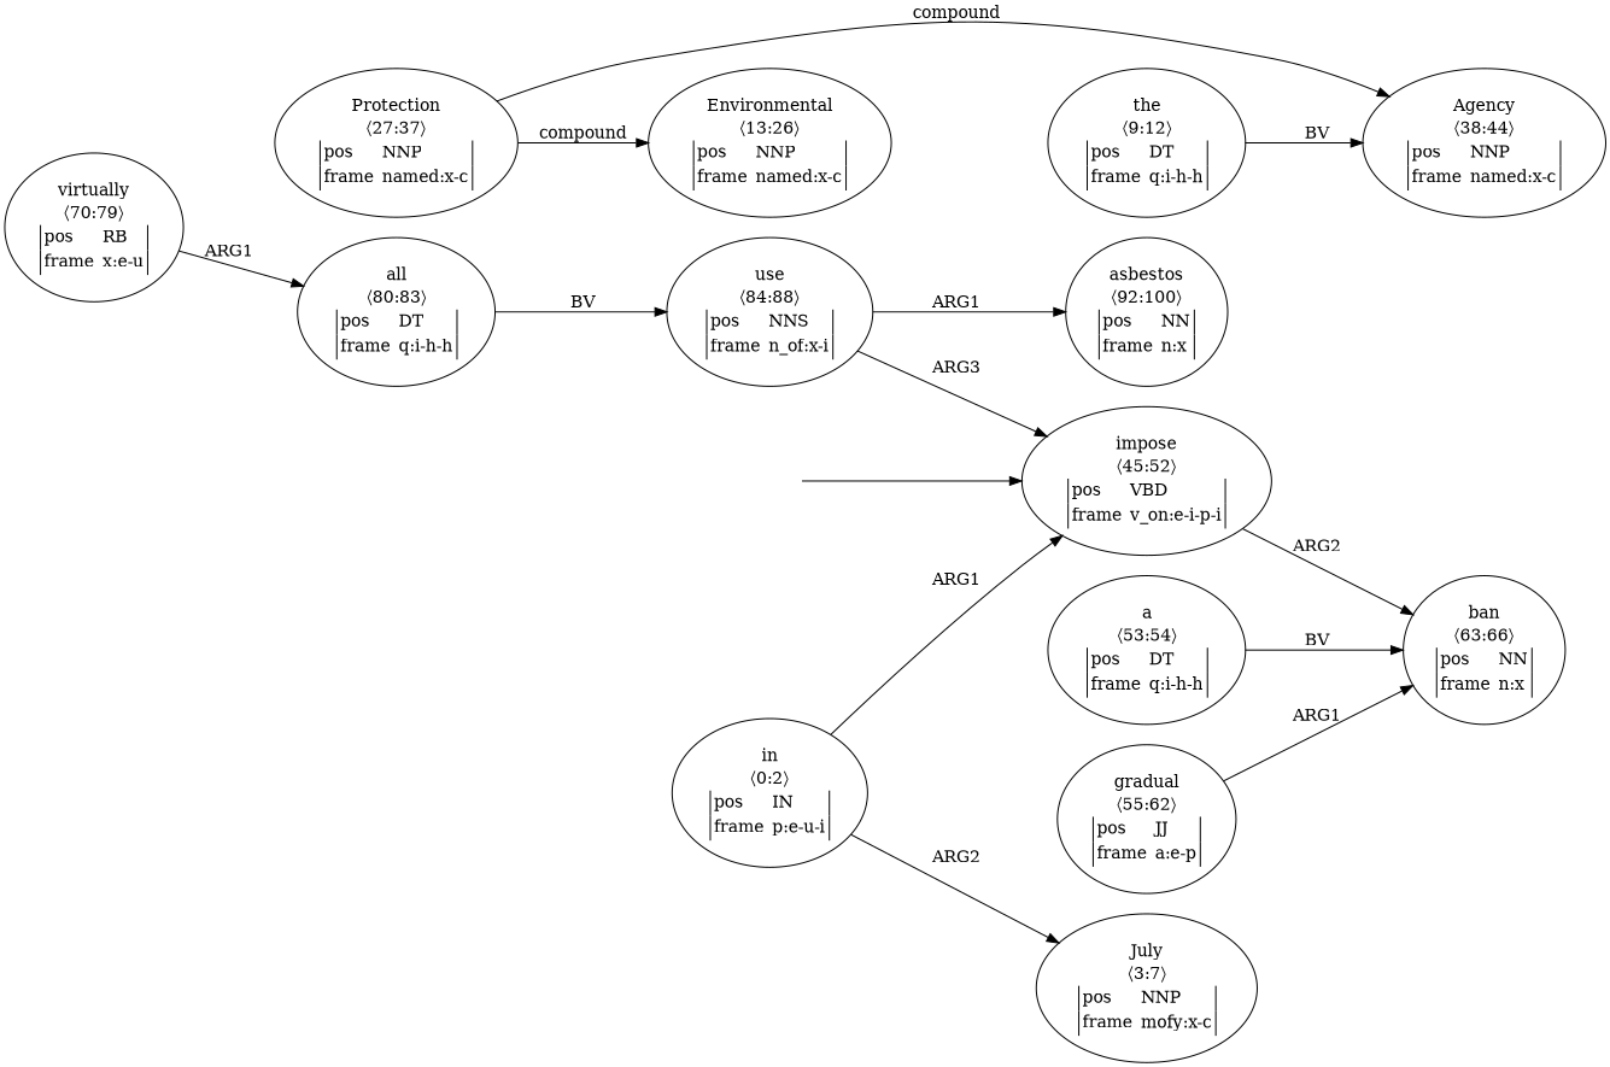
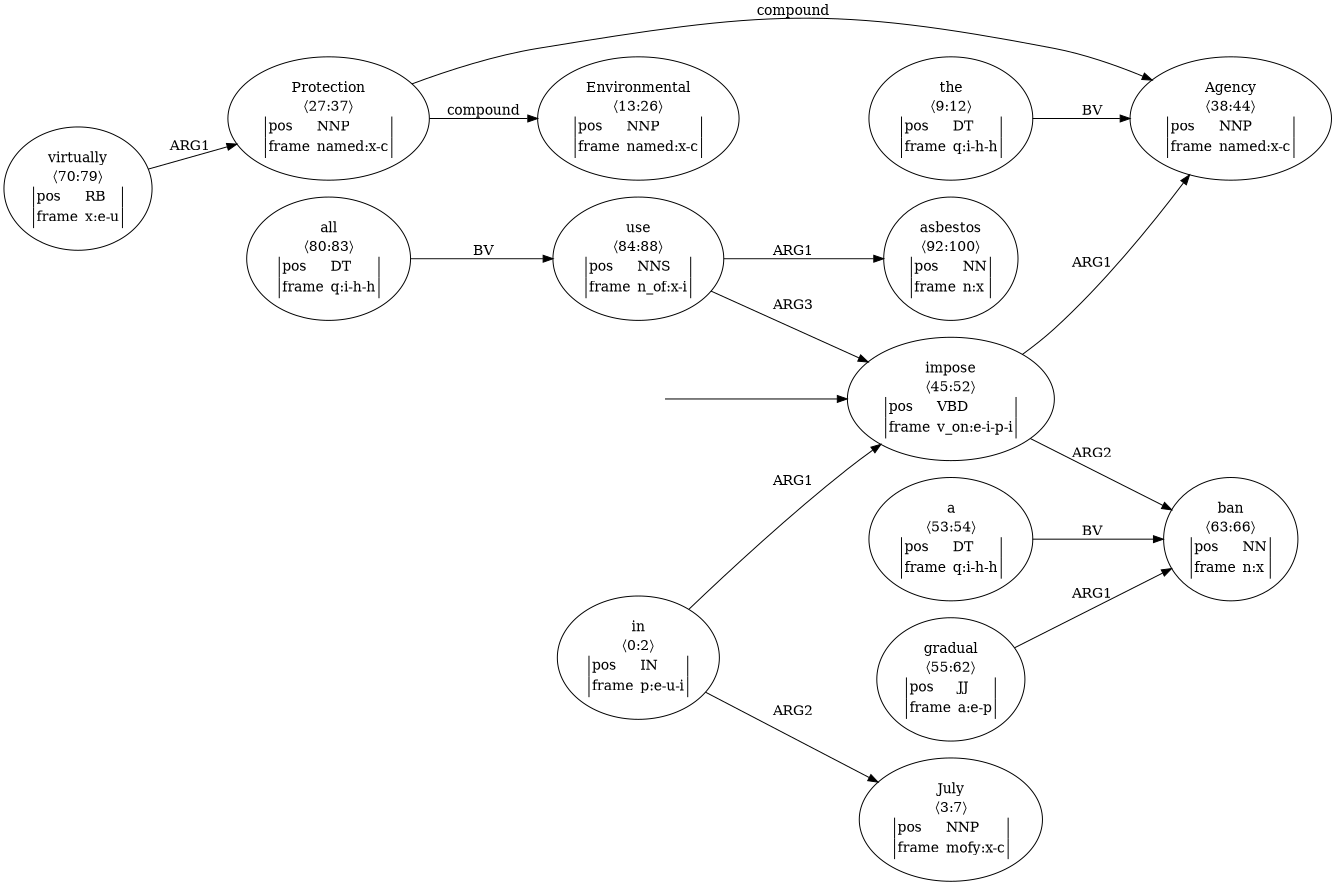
  digraph {
    rankdir=LR
    top [style=invis]
    n2 [label=<<table align="center" border="0" cellspacing="0"><tr><td colspan="2">impose</td></tr><tr><td colspan="2">〈45:52〉</td></tr><tr><td sides="l" border="1" align="left">pos</td><td sides="r" border="1" align="left">VBD</td></tr><tr><td sides="l" border="1" align="left">frame</td><td sides="r" border="1" align="left">v_on:e-i-p-i</td></tr></table>>]
    n3 [label=<<table align="center" border="0" cellspacing="0"><tr><td colspan="2">Agency</td></tr><tr><td colspan="2">〈38:44〉</td></tr><tr><td sides="l" border="1" align="left">pos</td><td sides="r" border="1" align="left">NNP</td></tr><tr><td sides="l" border="1" align="left">frame</td><td sides="r" border="1" align="left">named:x-c</td></tr></table>>]
    n4 [label=<<table align="center" border="0" cellspacing="0"><tr><td colspan="2">ban</td></tr><tr><td colspan="2">〈63:66〉</td></tr><tr><td sides="l" border="1" align="left">pos</td><td sides="r" border="1" align="left">NN</td></tr><tr><td sides="l" border="1" align="left">frame</td><td sides="r" border="1" align="left">n:x</td></tr></table>>]
    n5 [label=<<table align="center" border="0" cellspacing="0"><tr><td colspan="2">use</td></tr><tr><td colspan="2">〈84:88〉</td></tr><tr><td sides="l" border="1" align="left">pos</td><td sides="r" border="1" align="left">NNS</td></tr><tr><td sides="l" border="1" align="left">frame</td><td sides="r" border="1" align="left">n_of:x-i</td></tr></table>>]
    n6 [label=<<table align="center" border="0" cellspacing="0"><tr><td colspan="2">asbestos</td></tr><tr><td colspan="2">〈92:100〉</td></tr><tr><td sides="l" border="1" align="left">pos</td><td sides="r" border="1" align="left">NN</td></tr><tr><td sides="l" border="1" align="left">frame</td><td sides="r" border="1" align="left">n:x</td></tr></table>>]
    n7 [label=<<table align="center" border="0" cellspacing="0"><tr><td colspan="2">in</td></tr><tr><td colspan="2">〈0:2〉</td></tr><tr><td sides="l" border="1" align="left">pos</td><td sides="r" border="1" align="left">IN</td></tr><tr><td sides="l" border="1" align="left">frame</td><td sides="r" border="1" align="left">p:e-u-i</td></tr></table>>]
    n8 [label=<<table align="center" border="0" cellspacing="0"><tr><td colspan="2">July</td></tr><tr><td colspan="2">〈3:7〉</td></tr><tr><td sides="l" border="1" align="left">pos</td><td sides="r" border="1" align="left">NNP</td></tr><tr><td sides="l" border="1" align="left">frame</td><td sides="r" border="1" align="left">mofy:x-c</td></tr></table>>]
    n9 [label=<<table align="center" border="0" cellspacing="0"><tr><td colspan="2">the</td></tr><tr><td colspan="2">〈9:12〉</td></tr><tr><td sides="l" border="1" align="left">pos</td><td sides="r" border="1" align="left">DT</td></tr><tr><td sides="l" border="1" align="left">frame</td><td sides="r" border="1" align="left">q:i-h-h</td></tr></table>>]
    n10 [label=<<table align="center" border="0" cellspacing="0"><tr><td colspan="2">Environmental</td></tr><tr><td colspan="2">〈13:26〉</td></tr><tr><td sides="l" border="1" align="left">pos</td><td sides="r" border="1" align="left">NNP</td></tr><tr><td sides="l" border="1" align="left">frame</td><td sides="r" border="1" align="left">named:x-c</td></tr></table>>]
    n11 [label=<<table align="center" border="0" cellspacing="0"><tr><td colspan="2">Protection</td></tr><tr><td colspan="2">〈27:37〉</td></tr><tr><td sides="l" border="1" align="left">pos</td><td sides="r" border="1" align="left">NNP</td></tr><tr><td sides="l" border="1" align="left">frame</td><td sides="r" border="1" align="left">named:x-c</td></tr></table>>]
    n12 [label=<<table align="center" border="0" cellspacing="0"><tr><td colspan="2">a</td></tr><tr><td colspan="2">〈53:54〉</td></tr><tr><td sides="l" border="1" align="left">pos</td><td sides="r" border="1" align="left">DT</td></tr><tr><td sides="l" border="1" align="left">frame</td><td sides="r" border="1" align="left">q:i-h-h</td></tr></table>>]
    n13 [label=<<table align="center" border="0" cellspacing="0"><tr><td colspan="2">gradual</td></tr><tr><td colspan="2">〈55:62〉</td></tr><tr><td sides="l" border="1" align="left">pos</td><td sides="r" border="1" align="left">JJ</td></tr><tr><td sides="l" border="1" align="left">frame</td><td sides="r" border="1" align="left">a:e-p</td></tr></table>>]
    n14 [label=<<table align="center" border="0" cellspacing="0"><tr><td colspan="2">virtually</td></tr><tr><td colspan="2">〈70:79〉</td></tr><tr><td sides="l" border="1" align="left">pos</td><td sides="r" border="1" align="left">RB</td></tr><tr><td sides="l" border="1" align="left">frame</td><td sides="r" border="1" align="left">x:e-u</td></tr></table>>]
    n15 [label=<<table align="center" border="0" cellspacing="0"><tr><td colspan="2">all</td></tr><tr><td colspan="2">〈80:83〉</td></tr><tr><td sides="l" border="1" align="left">pos</td><td sides="r" border="1" align="left">DT</td></tr><tr><td sides="l" border="1" align="left">frame</td><td sides="r" border="1" align="left">q:i-h-h</td></tr></table>>]
    top -> n2
+   n2 -> n3 [label=ARG1]
    n2 -> n4 [label=ARG2]
    n5 -> n2 [label=ARG3]
    n5 -> n6 [label=ARG1]
    n7 -> n2 [label=ARG1]
    n7 -> n8 [label=ARG2]
    n9 -> n3 [label=BV]
    n11 -> n3 [label=compound]
    n11 -> n10 [label=compound]
    n12 -> n4 [label=BV]
    n13 -> n4 [label=ARG1]
-   n14 -> n15 [label=ARG1]
+   n14 -> n11 [label=ARG1]
    n15 -> n5 [label=BV]
  }
